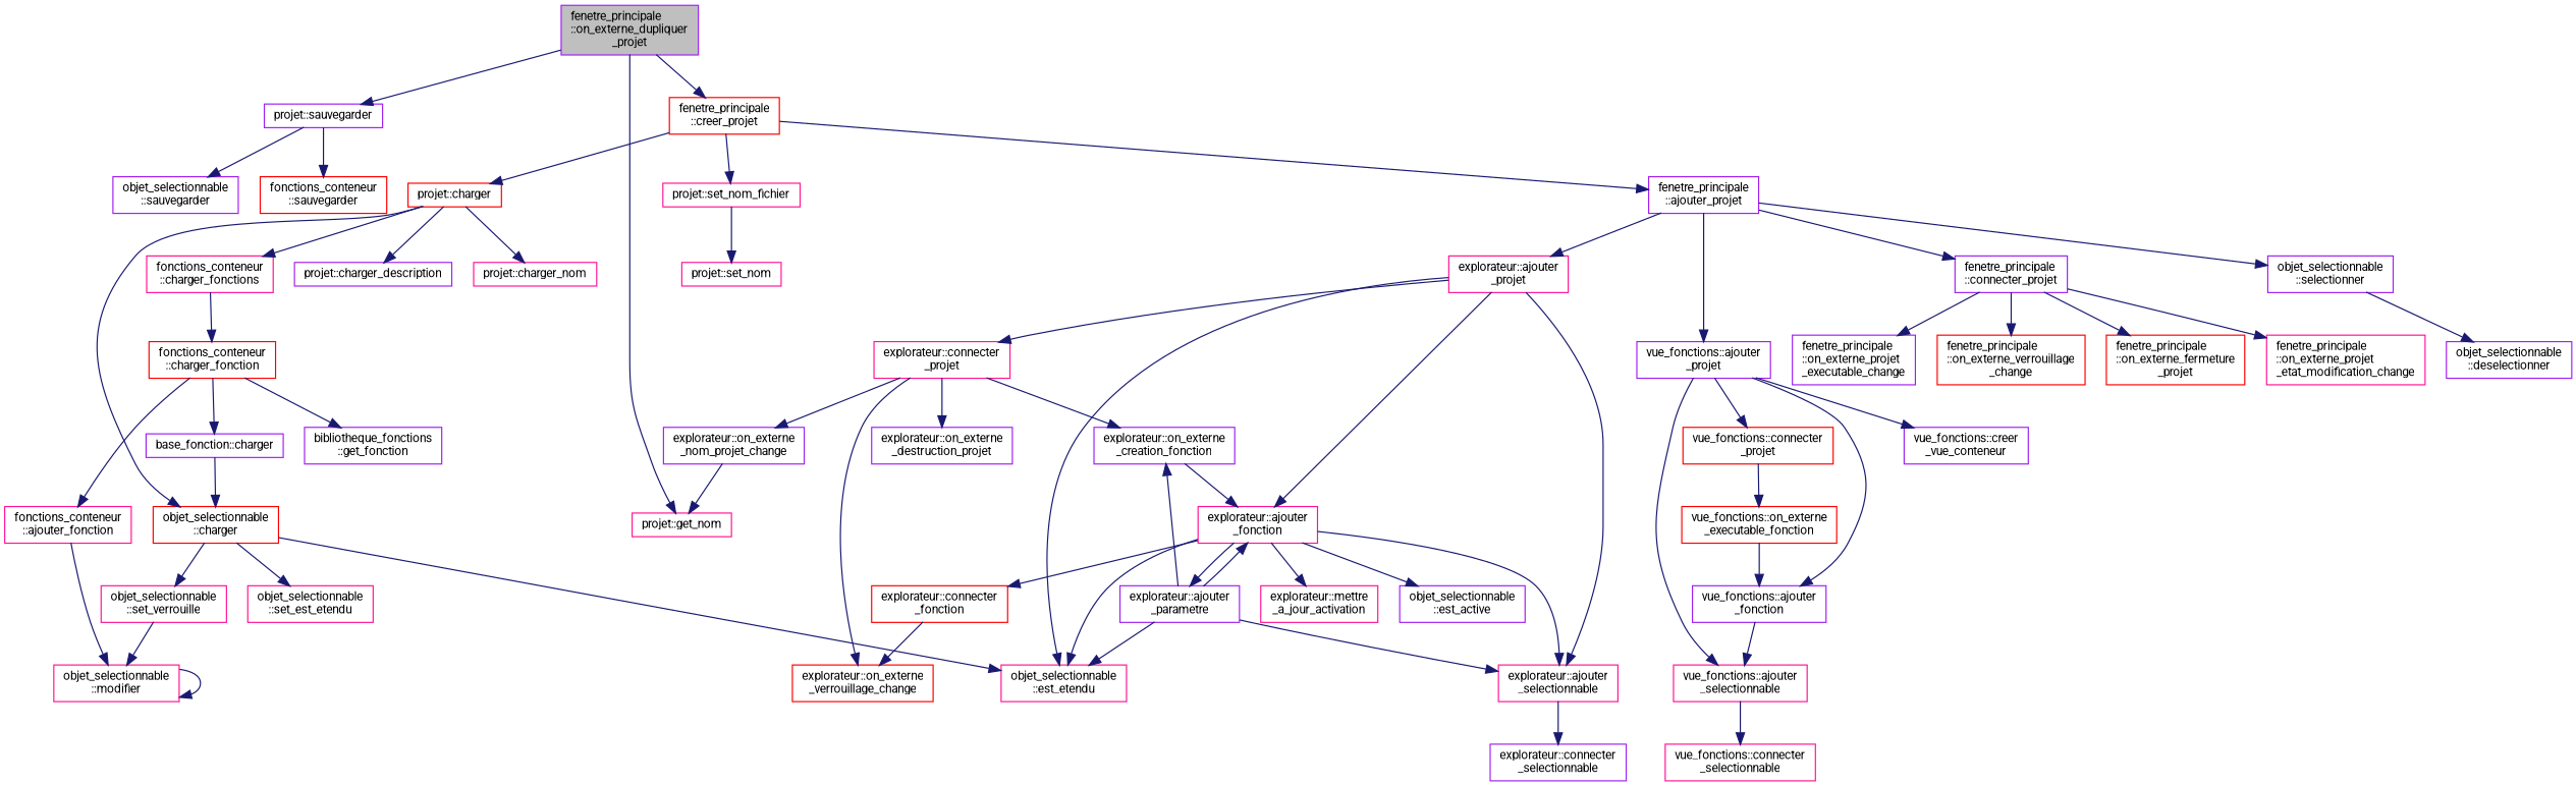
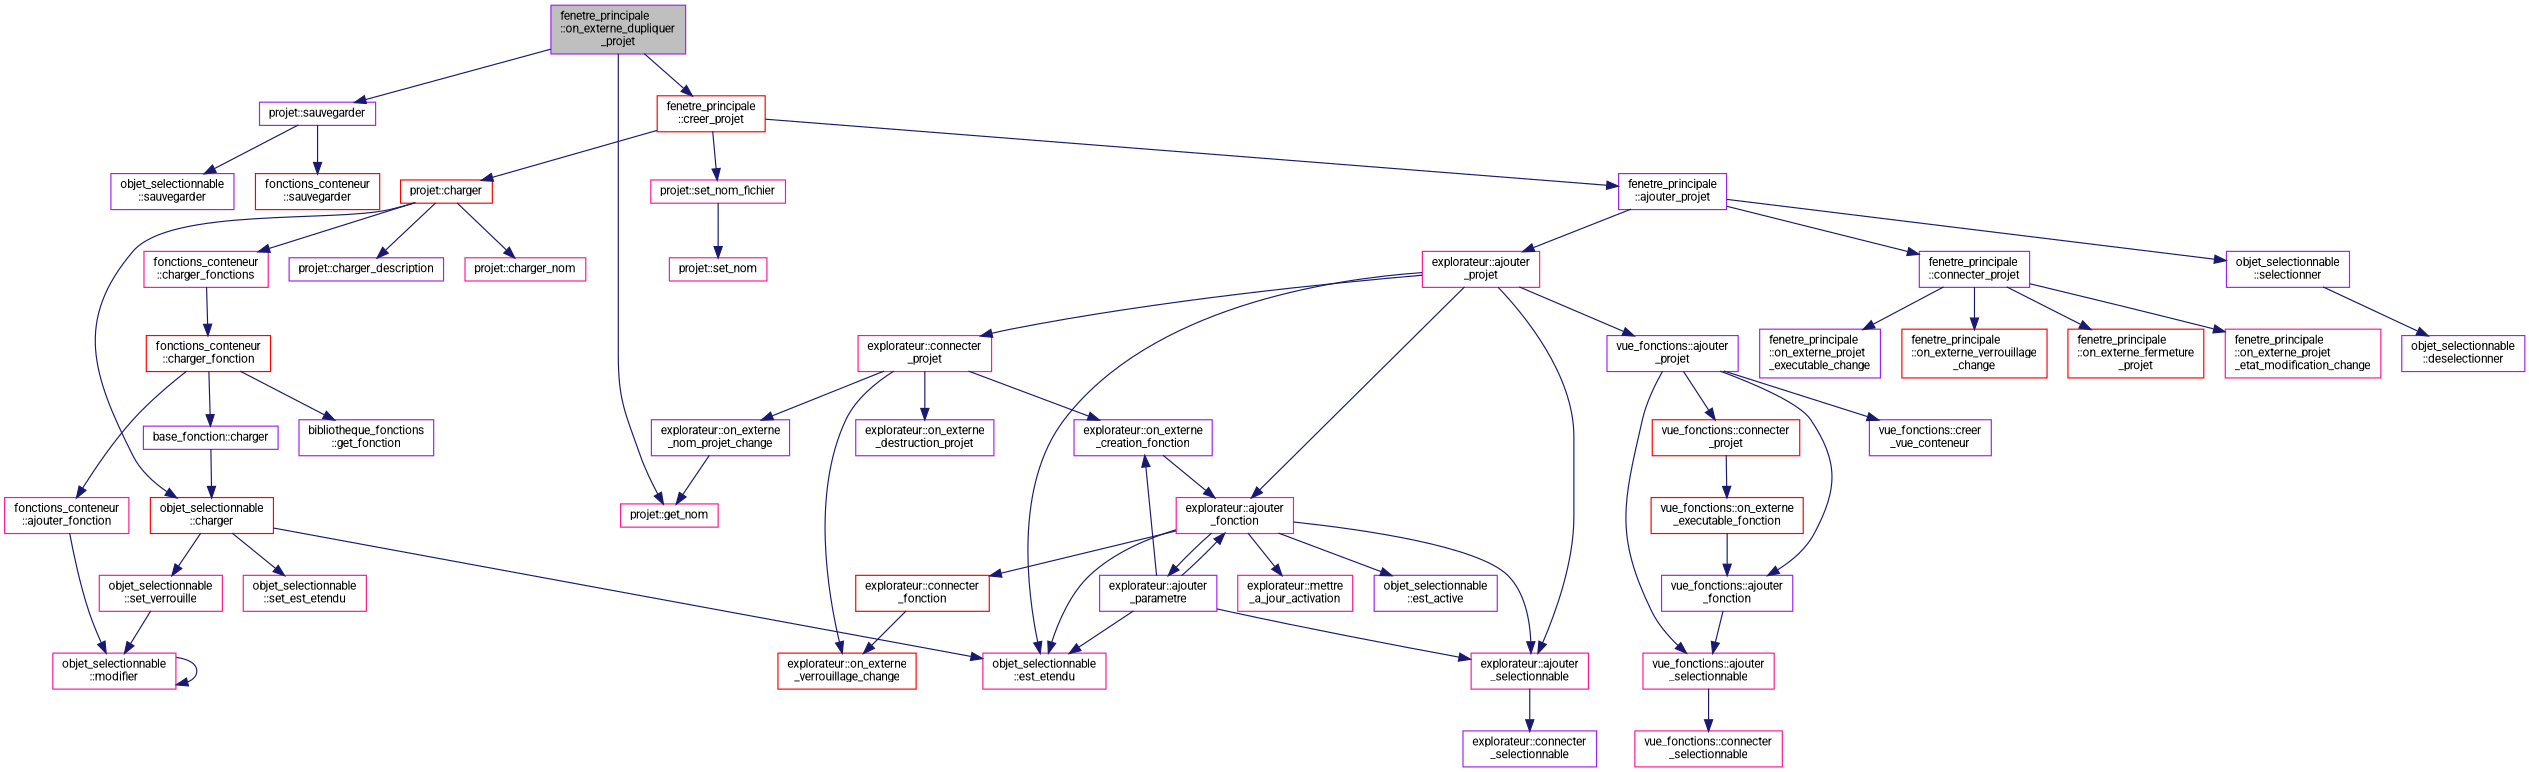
  digraph {
    fontname=Roboto
    rankdir=TB
    node [color=purple fillcolor=white fontname=Roboto fontsize=10 shape=record style=filled]
    edge [color=midnightblue fontname=Roboto fontsize=10 labelfontname=Helvetica labelfontsize=10 style=solid]
    n1 [fillcolor=grey75 fontcolor=black height=0.2 label="fenetre_principale\l::on_externe_dupliquer\l_projet" width=0.4]
    n2 [height=0.2 label="projet::sauvegarder" width=0.4]
    n3 [color=deeppink height=0.2 label="projet::get_nom" width=0.4]
    n4 [color=red height=0.2 label="fenetre_principale\l::creer_projet" width=0.4]
    n5 [height=0.2 label="objet_selectionnable\l::sauvegarder" width=0.4]
    n6 [color=red height=0.2 label="fonctions_conteneur\l::sauvegarder" width=0.4]
    n7 [color=red height=0.2 label="projet::charger" width=0.4]
    n8 [color=deeppink height=0.2 label="projet::set_nom_fichier" width=0.4]
    n9 [height=0.2 label="fenetre_principale\l::ajouter_projet" width=0.4]
    n10 [color=deeppink height=0.2 label="projet::charger_nom" width=0.4]
    n11 [height=0.2 label="projet::charger_description" width=0.4]
    n12 [color=red height=0.2 label="objet_selectionnable\l::charger" width=0.4]
    n13 [color=deeppink height=0.2 label="fonctions_conteneur\l::charger_fonctions" width=0.4]
    n14 [color=deeppink height=0.2 label="projet::set_nom" width=0.4]
    n15 [color=deeppink height=0.2 label="explorateur::ajouter\l_projet" width=0.4]
    n16 [height=0.2 label="vue_fonctions::ajouter\l_projet" width=0.4]
    n17 [height=0.2 label="fenetre_principale\l::connecter_projet" width=0.4]
    n18 [height=0.2 label="objet_selectionnable\l::selectionner" width=0.4]
    n19 [color=deeppink height=0.2 label="objet_selectionnable\l::est_etendu" width=0.4]
    n20 [color=deeppink height=0.2 label="objet_selectionnable\l::set_est_etendu" width=0.4]
    n21 [color=deeppink height=0.2 label="objet_selectionnable\l::set_verrouille" width=0.4]
    n22 [color=red height=0.2 label="fonctions_conteneur\l::charger_fonction" width=0.4]
    n23 [color=deeppink height=0.2 label="objet_selectionnable\l::modifier" width=0.4]
    n24 [height=0.2 label="bibliotheque_fonctions\l::get_fonction" width=0.4]
    n25 [height=0.2 label="base_fonction::charger" width=0.4]
    n26 [color=deeppink height=0.2 label="fonctions_conteneur\l::ajouter_fonction" width=0.4]
    n27 [color=deeppink height=0.2 label="explorateur::ajouter\l_selectionnable" width=0.4]
    n28 [color=deeppink height=0.2 label="explorateur::connecter\l_projet" width=0.4]
    n29 [color=deeppink height=0.2 label="explorateur::ajouter\l_fonction" width=0.4]
    n30 [color=deeppink height=0.2 label="vue_fonctions::ajouter\l_selectionnable" width=0.4]
    n31 [color=red height=0.2 label="vue_fonctions::connecter\l_projet" width=0.4]
    n32 [height=0.2 label="vue_fonctions::ajouter\l_fonction" width=0.4]
    n33 [height=0.2 label="vue_fonctions::creer\l_vue_conteneur" width=0.4]
    n34 [color=deeppink height=0.2 label="fenetre_principale\l::on_externe_projet\l_etat_modification_change" width=0.4]
    n35 [height=0.2 label="fenetre_principale\l::on_externe_projet\l_executable_change" width=0.4]
    n36 [color=red height=0.2 label="fenetre_principale\l::on_externe_verrouillage\l_change" width=0.4]
    n37 [color=red height=0.2 label="fenetre_principale\l::on_externe_fermeture\l_projet" width=0.4]
    n38 [height=0.2 label="objet_selectionnable\l::deselectionner" width=0.4]
    n39 [height=0.2 label="explorateur::connecter\l_selectionnable" width=0.4]
    n40 [height=0.2 label="explorateur::on_externe\l_creation_fonction" width=0.4]
    n41 [color=red height=0.2 label="explorateur::on_externe\l_verrouillage_change" width=0.4]
    n42 [height=0.2 label="explorateur::on_externe\l_nom_projet_change" width=0.4]
    n43 [height=0.2 label="explorateur::on_externe\l_destruction_projet" width=0.4]
    n44 [height=0.2 label="explorateur::ajouter\l_parametre" width=0.4]
    n45 [color=deeppink height=0.2 label="explorateur::mettre\l_a_jour_activation" width=0.4]
    n46 [height=0.2 label="objet_selectionnable\l::est_active" width=0.4]
    n47 [color=red height=0.2 label="explorateur::connecter\l_fonction" width=0.4]
    n48 [color=deeppink height=0.2 label="vue_fonctions::connecter\l_selectionnable" width=0.4]
    n49 [color=red height=0.2 label="vue_fonctions::on_externe\l_executable_fonction" width=0.4]
    n1 -> n2
    n1 -> n3
    n1 -> n4
    n2 -> n5
    n2 -> n6
    n4 -> n7
    n4 -> n8
    n4 -> n9
    n7 -> n10
    n7 -> n11
    n7 -> n12
    n7 -> n13
    n8 -> n14
    n9 -> n15
-   n9 -> n16
+   n15 -> n16
    n9 -> n17
    n9 -> n18
    n12 -> n19
    n12 -> n20
    n12 -> n21
    n13 -> n22
    n15 -> n19
    n15 -> n27
    n15 -> n28
    n15 -> n29
    n16 -> n30
    n16 -> n31
    n16 -> n32
    n16 -> n33
    n17 -> n34
    n17 -> n35
    n17 -> n36
    n17 -> n37
    n18 -> n38
    n21 -> n23
    n22 -> n24
    n22 -> n25
    n22 -> n26
    n23 -> n23
    n25 -> n12
    n26 -> n23
    n27 -> n39
    n28 -> n40
    n28 -> n41
    n28 -> n42
    n28 -> n43
    n29 -> n19
    n29 -> n27
    n29 -> n44
    n29 -> n45
    n29 -> n46
    n29 -> n47
    n30 -> n48
    n31 -> n49
    n32 -> n30
    n40 -> n29
    n42 -> n3
    n44 -> n19
    n44 -> n27
    n44 -> n29
    n44 -> n40
    n47 -> n41
    n49 -> n32
  }
